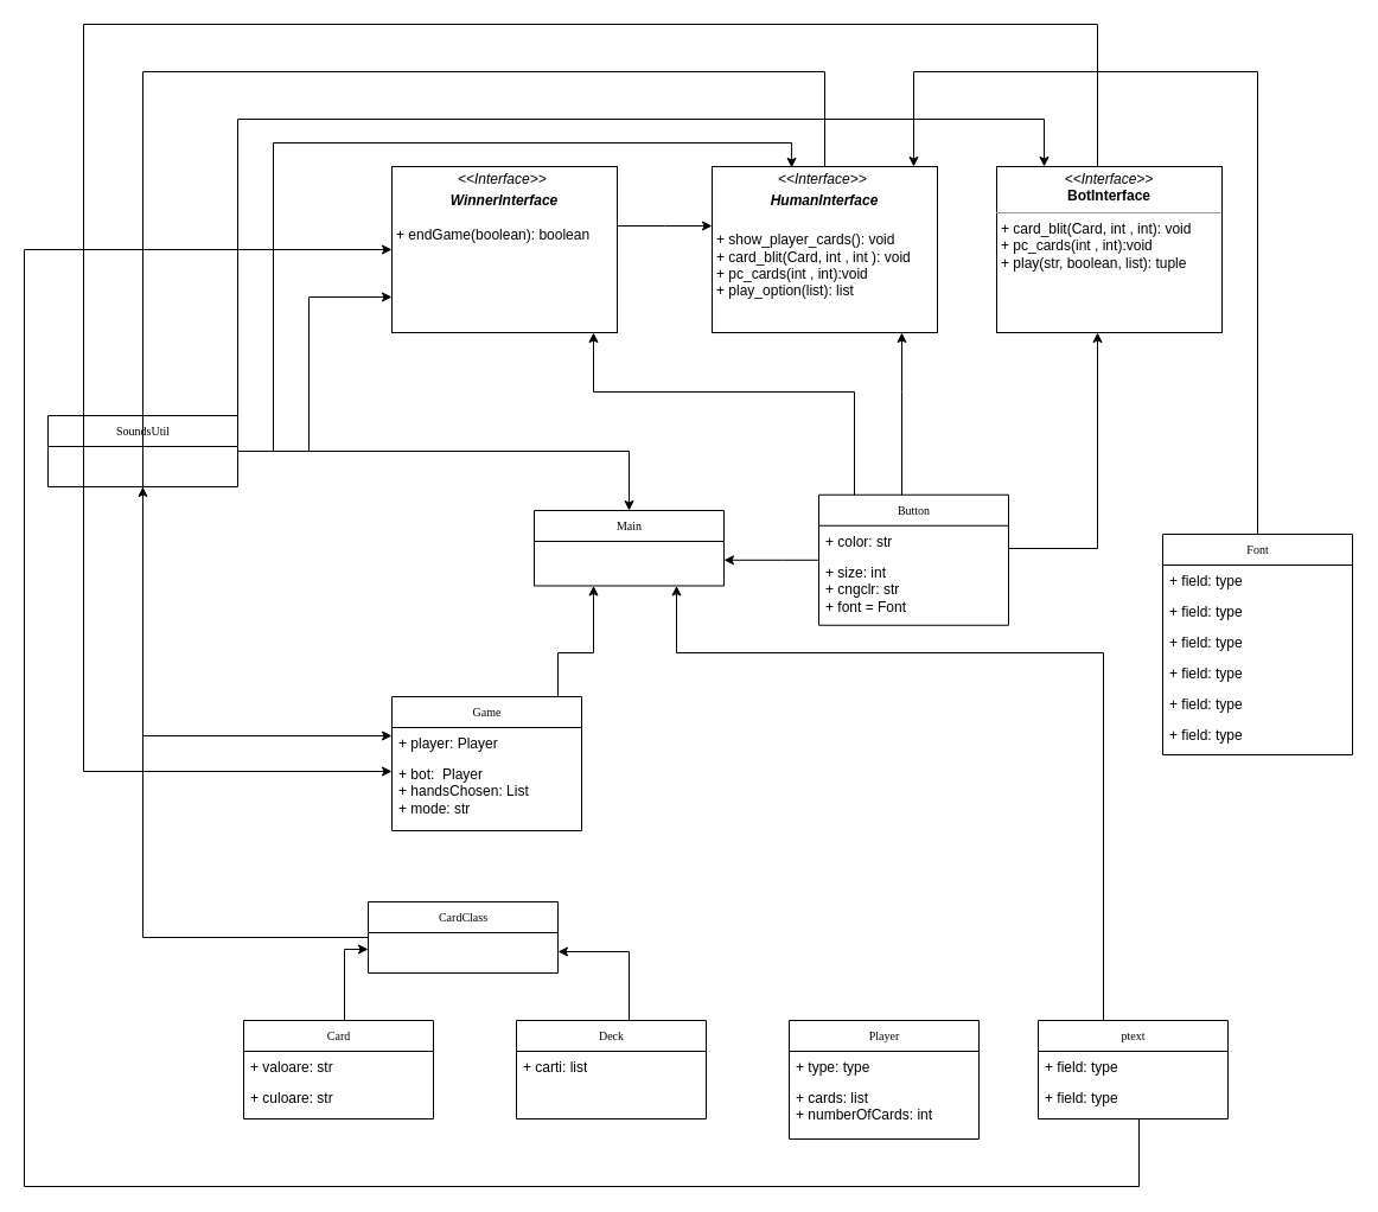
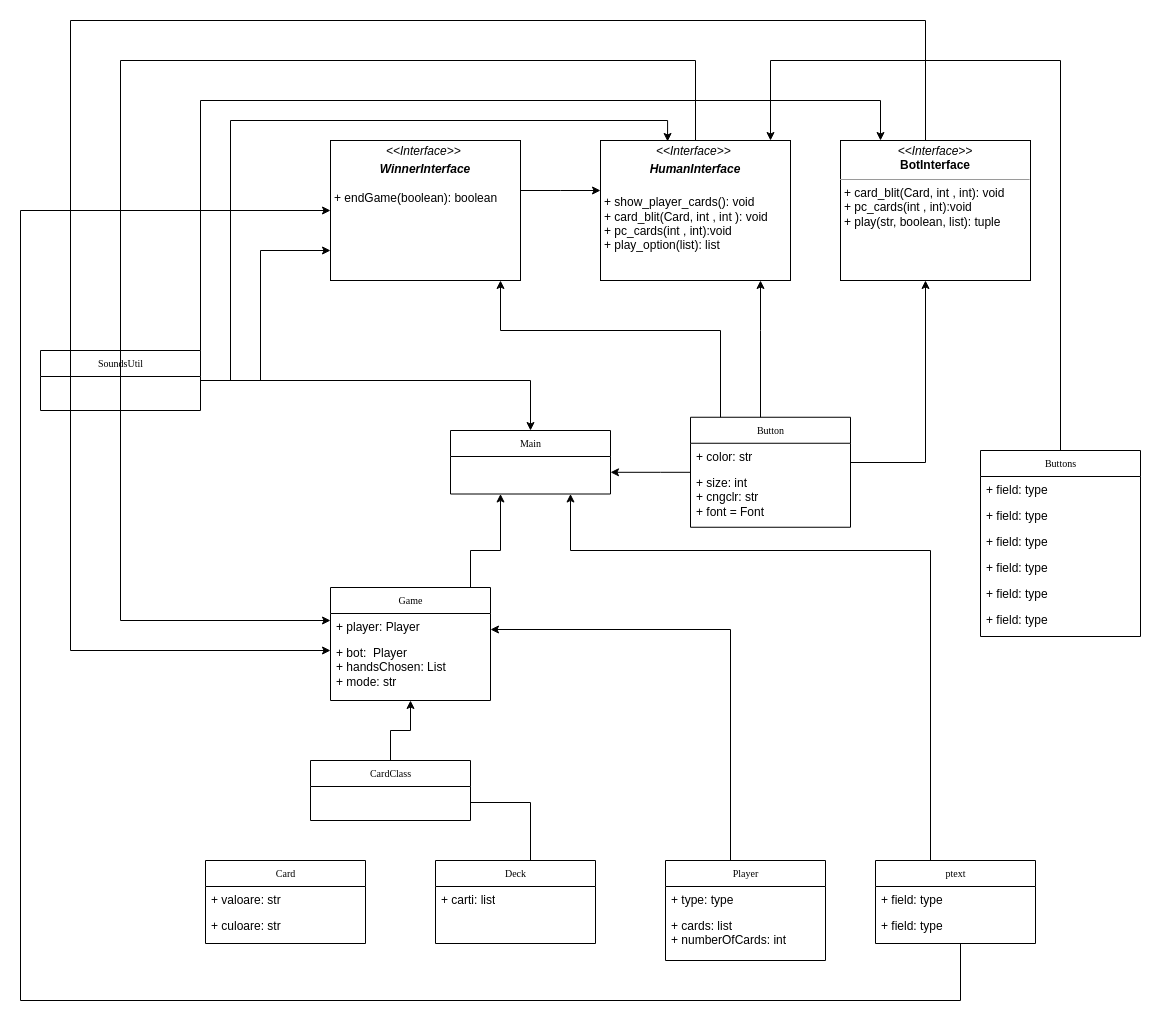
  <mxCell id="0" />
  <mxCell id="1" parent="0" />
- <mxCell id="2" value="Font" style="swimlane;html=1;fontStyle=0;childLayout=stackLayout;horizontal=1;startSize=26;fillColor=none;horizontalStack=0;resizeParent=1;resizeLast=0;collapsible=1;marginBottom=0;swimlaneFillColor=#ffffff;rounded=0;shadow=0;comic=0;labelBackgroundColor=none;strokeWidth=1;fontFamily=Verdana;fontSize=10;align=center;" parent="1" vertex="1"><mxGeometry x="980" y="450" width="160" height="186" as="geometry" /></mxCell>
+ <mxCell id="2" value="Buttons" style="swimlane;html=1;fontStyle=0;childLayout=stackLayout;horizontal=1;startSize=26;fillColor=none;horizontalStack=0;resizeParent=1;resizeLast=0;collapsible=1;marginBottom=0;swimlaneFillColor=#ffffff;rounded=0;shadow=0;comic=0;labelBackgroundColor=none;strokeWidth=1;fontFamily=Verdana;fontSize=10;align=center;" parent="1" vertex="1"><mxGeometry x="980" y="450" width="160" height="186" as="geometry" /></mxCell>
  <mxCell id="3" value="+ field: type" style="text;html=1;strokeColor=none;fillColor=none;align=left;verticalAlign=top;spacingLeft=4;spacingRight=4;whiteSpace=wrap;overflow=hidden;rotatable=0;points=[[0,0.5],[1,0.5]];portConstraint=eastwest;" parent="2" vertex="1"><mxGeometry y="26" width="160" height="26" as="geometry" /></mxCell>
  <mxCell id="4" value="+ field: type" style="text;html=1;strokeColor=none;fillColor=none;align=left;verticalAlign=top;spacingLeft=4;spacingRight=4;whiteSpace=wrap;overflow=hidden;rotatable=0;points=[[0,0.5],[1,0.5]];portConstraint=eastwest;" parent="2" vertex="1"><mxGeometry y="52" width="160" height="26" as="geometry" /></mxCell>
  <mxCell id="5" value="+ field: type" style="text;html=1;strokeColor=none;fillColor=none;align=left;verticalAlign=top;spacingLeft=4;spacingRight=4;whiteSpace=wrap;overflow=hidden;rotatable=0;points=[[0,0.5],[1,0.5]];portConstraint=eastwest;" parent="2" vertex="1"><mxGeometry y="78" width="160" height="26" as="geometry" /></mxCell>
  <mxCell id="6" value="+ field: type" style="text;html=1;strokeColor=none;fillColor=none;align=left;verticalAlign=top;spacingLeft=4;spacingRight=4;whiteSpace=wrap;overflow=hidden;rotatable=0;points=[[0,0.5],[1,0.5]];portConstraint=eastwest;" parent="2" vertex="1"><mxGeometry y="104" width="160" height="26" as="geometry" /></mxCell>
  <mxCell id="7" value="+ field: type" style="text;html=1;strokeColor=none;fillColor=none;align=left;verticalAlign=top;spacingLeft=4;spacingRight=4;whiteSpace=wrap;overflow=hidden;rotatable=0;points=[[0,0.5],[1,0.5]];portConstraint=eastwest;" parent="2" vertex="1"><mxGeometry y="130" width="160" height="26" as="geometry" /></mxCell>
  <mxCell id="8" value="+ field: type" style="text;html=1;strokeColor=none;fillColor=none;align=left;verticalAlign=top;spacingLeft=4;spacingRight=4;whiteSpace=wrap;overflow=hidden;rotatable=0;points=[[0,0.5],[1,0.5]];portConstraint=eastwest;" parent="2" vertex="1"><mxGeometry y="156" width="160" height="26" as="geometry" /></mxCell>
  <mxCell id="9" style="edgeStyle=orthogonalEdgeStyle;rounded=0;orthogonalLoop=1;jettySize=auto;html=1;startArrow=none;startFill=0;endArrow=classic;endFill=1;" edge="1" parent="1" source="12" target="26"><mxGeometry relative="1" as="geometry"><Array as="points"><mxPoint x="200" y="100" /><mxPoint x="880" y="100" /></Array></mxGeometry></mxCell>
  <mxCell id="10" style="edgeStyle=orthogonalEdgeStyle;rounded=0;orthogonalLoop=1;jettySize=auto;html=1;entryX=0.353;entryY=0.007;entryDx=0;entryDy=0;entryPerimeter=0;startArrow=none;startFill=0;endArrow=classic;endFill=1;" edge="1" parent="1" source="12" target="30"><mxGeometry relative="1" as="geometry"><Array as="points"><mxPoint x="230" y="120" /><mxPoint x="667" y="120" /></Array></mxGeometry></mxCell>
  <mxCell id="11" style="edgeStyle=orthogonalEdgeStyle;rounded=0;orthogonalLoop=1;jettySize=auto;html=1;startArrow=none;startFill=0;endArrow=classic;endFill=1;" edge="1" parent="1" source="12" target="32"><mxGeometry relative="1" as="geometry"><Array as="points"><mxPoint x="260" y="250" /></Array></mxGeometry></mxCell>
  <mxCell id="12" value="SoundsUtil" style="swimlane;html=1;fontStyle=0;childLayout=stackLayout;horizontal=1;startSize=26;fillColor=none;horizontalStack=0;resizeParent=1;resizeLast=0;collapsible=1;marginBottom=0;swimlaneFillColor=#ffffff;rounded=0;shadow=0;comic=0;labelBackgroundColor=none;strokeWidth=1;fontFamily=Verdana;fontSize=10;align=center;" parent="1" vertex="1"><mxGeometry x="40" y="350" width="160" height="60" as="geometry" /></mxCell>
  <mxCell id="13" style="edgeStyle=orthogonalEdgeStyle;rounded=0;orthogonalLoop=1;jettySize=auto;html=1;startArrow=none;startFill=0;endArrow=classic;endFill=1;" edge="1" parent="1" source="15" target="18"><mxGeometry relative="1" as="geometry"><Array as="points"><mxPoint x="930" y="550" /><mxPoint x="570" y="550" /></Array></mxGeometry></mxCell>
  <mxCell id="14" style="edgeStyle=orthogonalEdgeStyle;rounded=0;orthogonalLoop=1;jettySize=auto;html=1;startArrow=none;startFill=0;endArrow=classic;endFill=1;" edge="1" parent="1" source="15" target="32"><mxGeometry relative="1" as="geometry"><Array as="points"><mxPoint x="960" y="1000" /><mxPoint x="20" y="1000" /><mxPoint x="20" y="210" /></Array></mxGeometry></mxCell>
  <mxCell id="15" value="ptext" style="swimlane;html=1;fontStyle=0;childLayout=stackLayout;horizontal=1;startSize=26;fillColor=none;horizontalStack=0;resizeParent=1;resizeLast=0;collapsible=1;marginBottom=0;swimlaneFillColor=#ffffff;rounded=0;shadow=0;comic=0;labelBackgroundColor=none;strokeWidth=1;fontFamily=Verdana;fontSize=10;align=center;" parent="1" vertex="1"><mxGeometry x="875" y="860" width="160" height="83" as="geometry" /></mxCell>
  <mxCell id="16" value="+ field: type" style="text;html=1;strokeColor=none;fillColor=none;align=left;verticalAlign=top;spacingLeft=4;spacingRight=4;whiteSpace=wrap;overflow=hidden;rotatable=0;points=[[0,0.5],[1,0.5]];portConstraint=eastwest;" parent="15" vertex="1"><mxGeometry y="26" width="160" height="26" as="geometry" /></mxCell>
  <mxCell id="17" value="+ field: type" style="text;html=1;strokeColor=none;fillColor=none;align=left;verticalAlign=top;spacingLeft=4;spacingRight=4;whiteSpace=wrap;overflow=hidden;rotatable=0;points=[[0,0.5],[1,0.5]];portConstraint=eastwest;" parent="15" vertex="1"><mxGeometry y="52" width="160" height="26" as="geometry" /></mxCell>
  <mxCell id="18" value="Main" style="swimlane;html=1;fontStyle=0;childLayout=stackLayout;horizontal=1;startSize=26;fillColor=none;horizontalStack=0;resizeParent=1;resizeLast=0;collapsible=1;marginBottom=0;swimlaneFillColor=#ffffff;rounded=0;shadow=0;comic=0;labelBackgroundColor=none;strokeWidth=1;fontFamily=Verdana;fontSize=10;align=center;" parent="1" vertex="1"><mxGeometry x="450" y="430" width="160" height="63.5" as="geometry" /></mxCell>
  <mxCell id="19" style="edgeStyle=orthogonalEdgeStyle;rounded=0;orthogonalLoop=1;jettySize=auto;html=1;startArrow=none;startFill=0;endArrow=classic;endFill=1;" edge="1" parent="1" source="21" target="32"><mxGeometry relative="1" as="geometry"><Array as="points"><mxPoint x="720" y="330" /><mxPoint x="500" y="330" /></Array></mxGeometry></mxCell>
  <mxCell id="20" style="edgeStyle=orthogonalEdgeStyle;rounded=0;orthogonalLoop=1;jettySize=auto;html=1;startArrow=none;startFill=0;endArrow=classic;endFill=1;" edge="1" parent="1" source="21" target="18"><mxGeometry relative="1" as="geometry"><Array as="points"><mxPoint x="660" y="472" /><mxPoint x="660" y="472" /></Array></mxGeometry></mxCell>
  <mxCell id="21" value="Button" style="swimlane;html=1;fontStyle=0;childLayout=stackLayout;horizontal=1;startSize=26;fillColor=none;horizontalStack=0;resizeParent=1;resizeLast=0;collapsible=1;marginBottom=0;swimlaneFillColor=#ffffff;rounded=0;shadow=0;comic=0;labelBackgroundColor=none;strokeWidth=1;fontFamily=Verdana;fontSize=10;align=center;" parent="1" vertex="1"><mxGeometry x="690" y="416.75" width="160" height="110" as="geometry" /></mxCell>
  <mxCell id="22" value="+ color: str" style="text;html=1;strokeColor=none;fillColor=none;align=left;verticalAlign=top;spacingLeft=4;spacingRight=4;whiteSpace=wrap;overflow=hidden;rotatable=0;points=[[0,0.5],[1,0.5]];portConstraint=eastwest;" parent="21" vertex="1"><mxGeometry y="26" width="160" height="26" as="geometry" /></mxCell>
  <mxCell id="23" value="+ size: int&lt;br&gt;+ cngclr: str&lt;br&gt;+ font = Font" style="text;html=1;strokeColor=none;fillColor=none;align=left;verticalAlign=top;spacingLeft=4;spacingRight=4;whiteSpace=wrap;overflow=hidden;rotatable=0;points=[[0,0.5],[1,0.5]];portConstraint=eastwest;" parent="21" vertex="1"><mxGeometry y="52" width="160" height="58" as="geometry" /></mxCell>
  <mxCell id="24" style="edgeStyle=orthogonalEdgeStyle;rounded=0;orthogonalLoop=1;jettySize=auto;html=1;endArrow=none;endFill=0;startArrow=classic;startFill=1;" edge="1" parent="1" source="26" target="21"><mxGeometry relative="1" as="geometry"><Array as="points"><mxPoint x="925" y="462" /></Array></mxGeometry></mxCell>
  <mxCell id="25" style="edgeStyle=orthogonalEdgeStyle;rounded=0;orthogonalLoop=1;jettySize=auto;html=1;startArrow=none;startFill=0;endArrow=classic;endFill=1;" edge="1" parent="1" source="26" target="42"><mxGeometry relative="1" as="geometry"><Array as="points"><mxPoint x="925" y="20" /><mxPoint x="70" y="20" /><mxPoint x="70" y="650" /></Array></mxGeometry></mxCell>
  <mxCell id="26" value="&lt;p style=&quot;margin:0px;margin-top:4px;text-align:center;&quot;&gt;&lt;i&gt;&amp;lt;&amp;lt;Interface&amp;gt;&amp;gt;&lt;/i&gt;&lt;br&gt;&lt;b&gt;BotInterface&lt;/b&gt;&lt;/p&gt;&lt;hr size=&quot;1&quot;&gt;&lt;p style=&quot;margin:0px;margin-left:4px;&quot;&gt;&lt;/p&gt;&lt;p style=&quot;margin:0px;margin-left:4px;&quot;&gt;+&amp;nbsp;&lt;span style=&quot;background-color: initial;&quot;&gt;card_blit(Card,&amp;nbsp;&lt;/span&gt;int , int&lt;span style=&quot;background-color: initial;&quot;&gt;): void&lt;/span&gt;&lt;/p&gt;&lt;p style=&quot;margin: 0px 0px 0px 4px;&quot;&gt;+ pc_cards(int , int):void&lt;/p&gt;&lt;p style=&quot;margin: 0px 0px 0px 4px;&quot;&gt;+ play(str, boolean, list): tuple&lt;/p&gt;" style="verticalAlign=top;align=left;overflow=fill;fontSize=12;fontFamily=Helvetica;html=1;rounded=0;shadow=0;comic=0;labelBackgroundColor=none;strokeWidth=1" parent="1" vertex="1"><mxGeometry x="840" y="140" width="190" height="140" as="geometry" /></mxCell>
  <mxCell id="27" style="edgeStyle=orthogonalEdgeStyle;rounded=0;orthogonalLoop=1;jettySize=auto;html=1;endArrow=none;endFill=0;startArrow=classic;startFill=1;" edge="1" parent="1" source="30" target="21"><mxGeometry relative="1" as="geometry"><Array as="points"><mxPoint x="760" y="330" /><mxPoint x="760" y="330" /></Array></mxGeometry></mxCell>
  <mxCell id="28" style="edgeStyle=orthogonalEdgeStyle;rounded=0;orthogonalLoop=1;jettySize=auto;html=1;endArrow=none;endFill=0;startArrow=classic;startFill=1;" edge="1" parent="1" source="30" target="2"><mxGeometry relative="1" as="geometry"><Array as="points"><mxPoint x="770" y="60" /><mxPoint x="1060" y="60" /></Array></mxGeometry></mxCell>
  <mxCell id="29" style="edgeStyle=orthogonalEdgeStyle;rounded=0;orthogonalLoop=1;jettySize=auto;html=1;startArrow=none;startFill=0;endArrow=classic;endFill=1;" edge="1" parent="1" source="30" target="42"><mxGeometry relative="1" as="geometry"><Array as="points"><mxPoint x="695" y="60" /><mxPoint x="120" y="60" /><mxPoint x="120" y="620" /></Array></mxGeometry></mxCell>
  <mxCell id="30" value="&lt;p style=&quot;margin:0px;margin-top:4px;text-align:center;&quot;&gt;&lt;i&gt;&amp;lt;&amp;lt;Interface&amp;gt;&amp;gt;&amp;nbsp;&lt;/i&gt;&lt;/p&gt;&lt;p style=&quot;margin:0px;margin-top:4px;text-align:center;&quot;&gt;&lt;i&gt;&lt;b&gt;HumanInterface&lt;/b&gt;&lt;/i&gt;&lt;br&gt;&lt;/p&gt;&lt;p style=&quot;margin:0px;margin-top:4px;text-align:center;&quot;&gt;&lt;i&gt;&lt;b&gt;&lt;br&gt;&lt;/b&gt;&lt;/i&gt;&lt;/p&gt;&lt;p style=&quot;margin:0px;margin-left:4px;&quot;&gt;&lt;/p&gt;&lt;p style=&quot;margin:0px;margin-left:4px;&quot;&gt;+ show_player_cards(): void&lt;br&gt;+ card_blit(Card, int , int ): void&lt;/p&gt;&lt;p style=&quot;margin:0px;margin-left:4px;&quot;&gt;+ pc_cards(int , int):void&lt;/p&gt;&lt;p style=&quot;margin:0px;margin-left:4px;&quot;&gt;+ play_option(list): list&lt;/p&gt;" style="verticalAlign=top;align=left;overflow=fill;fontSize=12;fontFamily=Helvetica;html=1;rounded=0;shadow=0;comic=0;labelBackgroundColor=none;strokeWidth=1" parent="1" vertex="1"><mxGeometry x="600" y="140" width="190" height="140" as="geometry" /></mxCell>
  <mxCell id="31" value="" style="edgeStyle=orthogonalEdgeStyle;rounded=0;orthogonalLoop=1;jettySize=auto;html=1;startArrow=none;startFill=0;endArrow=classic;endFill=1;" edge="1" parent="1" source="32" target="30"><mxGeometry relative="1" as="geometry"><Array as="points"><mxPoint x="560" y="190" /><mxPoint x="560" y="190" /></Array></mxGeometry></mxCell>
  <mxCell id="32" value="&lt;p style=&quot;margin:0px;margin-top:4px;text-align:center;&quot;&gt;&lt;i&gt;&amp;lt;&amp;lt;Interface&amp;gt;&amp;gt;&lt;b&gt;&amp;nbsp;&lt;/b&gt;&lt;/i&gt;&lt;br&gt;&lt;/p&gt;&lt;p style=&quot;margin:0px;margin-top:4px;text-align:center;&quot;&gt;&lt;i&gt;&lt;b&gt;WinnerInterface&lt;/b&gt;&lt;/i&gt;&lt;/p&gt;&lt;p style=&quot;margin:0px;margin-left:4px;&quot;&gt;&lt;/p&gt;&lt;p style=&quot;margin:0px;margin-left:4px;&quot;&gt;&lt;br&gt;+ endGame(boolean): boolean&lt;br&gt;&lt;/p&gt;" style="verticalAlign=top;align=left;overflow=fill;fontSize=12;fontFamily=Helvetica;html=1;rounded=0;shadow=0;comic=0;labelBackgroundColor=none;strokeWidth=1" parent="1" vertex="1"><mxGeometry x="330" y="140" width="190" height="140" as="geometry" /></mxCell>
+ <mxCell id="33" style="edgeStyle=orthogonalEdgeStyle;rounded=0;orthogonalLoop=1;jettySize=auto;html=1;startArrow=none;startFill=0;endArrow=classic;endFill=1;" edge="1" parent="1" source="34" target="42"><mxGeometry relative="1" as="geometry"><Array as="points"><mxPoint x="730" y="629" /></Array></mxGeometry></mxCell>
  <mxCell id="34" value="Player" style="swimlane;html=1;fontStyle=0;childLayout=stackLayout;horizontal=1;startSize=26;fillColor=none;horizontalStack=0;resizeParent=1;resizeLast=0;collapsible=1;marginBottom=0;swimlaneFillColor=#ffffff;rounded=0;shadow=0;comic=0;labelBackgroundColor=none;strokeWidth=1;fontFamily=Verdana;fontSize=10;align=center;" vertex="1" parent="1"><mxGeometry x="665" y="860" width="160" height="100" as="geometry" /></mxCell>
  <mxCell id="35" value="+ type: type" style="text;html=1;strokeColor=none;fillColor=none;align=left;verticalAlign=top;spacingLeft=4;spacingRight=4;whiteSpace=wrap;overflow=hidden;rotatable=0;points=[[0,0.5],[1,0.5]];portConstraint=eastwest;" vertex="1" parent="34"><mxGeometry y="26" width="160" height="26" as="geometry" /></mxCell>
  <mxCell id="36" value="+ cards: list&lt;br&gt;+ numberOfCards: int" style="text;html=1;strokeColor=none;fillColor=none;align=left;verticalAlign=top;spacingLeft=4;spacingRight=4;whiteSpace=wrap;overflow=hidden;rotatable=0;points=[[0,0.5],[1,0.5]];portConstraint=eastwest;" vertex="1" parent="34"><mxGeometry y="52" width="160" height="48" as="geometry" /></mxCell>
- <mxCell id="37" style="edgeStyle=orthogonalEdgeStyle;rounded=0;orthogonalLoop=1;jettySize=auto;html=1;startArrow=none;startFill=0;endArrow=classic;endFill=1;" edge="1" parent="1" source="38" target="49"><mxGeometry relative="1" as="geometry"><Array as="points"><mxPoint x="290" y="800" /></Array></mxGeometry></mxCell>
  <mxCell id="38" value="Card" style="swimlane;html=1;fontStyle=0;childLayout=stackLayout;horizontal=1;startSize=26;fillColor=none;horizontalStack=0;resizeParent=1;resizeLast=0;collapsible=1;marginBottom=0;swimlaneFillColor=#ffffff;rounded=0;shadow=0;comic=0;labelBackgroundColor=none;strokeWidth=1;fontFamily=Verdana;fontSize=10;align=center;" vertex="1" parent="1"><mxGeometry x="205" y="860" width="160" height="83" as="geometry" /></mxCell>
  <mxCell id="39" value="+ valoare: str" style="text;html=1;strokeColor=none;fillColor=none;align=left;verticalAlign=top;spacingLeft=4;spacingRight=4;whiteSpace=wrap;overflow=hidden;rotatable=0;points=[[0,0.5],[1,0.5]];portConstraint=eastwest;" vertex="1" parent="38"><mxGeometry y="26" width="160" height="26" as="geometry" /></mxCell>
  <mxCell id="40" value="+ culoare: str" style="text;html=1;strokeColor=none;fillColor=none;align=left;verticalAlign=top;spacingLeft=4;spacingRight=4;whiteSpace=wrap;overflow=hidden;rotatable=0;points=[[0,0.5],[1,0.5]];portConstraint=eastwest;" vertex="1" parent="38"><mxGeometry y="52" width="160" height="26" as="geometry" /></mxCell>
  <mxCell id="41" style="edgeStyle=orthogonalEdgeStyle;rounded=0;orthogonalLoop=1;jettySize=auto;html=1;startArrow=none;startFill=0;endArrow=classic;endFill=1;" edge="1" parent="1" source="42" target="18"><mxGeometry relative="1" as="geometry"><Array as="points"><mxPoint x="470" y="550" /><mxPoint x="500" y="550" /></Array></mxGeometry></mxCell>
  <mxCell id="42" value="Game" style="swimlane;html=1;fontStyle=0;childLayout=stackLayout;horizontal=1;startSize=26;fillColor=none;horizontalStack=0;resizeParent=1;resizeLast=0;collapsible=1;marginBottom=0;swimlaneFillColor=#ffffff;rounded=0;shadow=0;comic=0;labelBackgroundColor=none;strokeWidth=1;fontFamily=Verdana;fontSize=10;align=center;" vertex="1" parent="1"><mxGeometry x="330" y="587" width="160" height="113" as="geometry" /></mxCell>
  <mxCell id="43" value="+ player: Player" style="text;html=1;strokeColor=none;fillColor=none;align=left;verticalAlign=top;spacingLeft=4;spacingRight=4;whiteSpace=wrap;overflow=hidden;rotatable=0;points=[[0,0.5],[1,0.5]];portConstraint=eastwest;" vertex="1" parent="42"><mxGeometry y="26" width="160" height="26" as="geometry" /></mxCell>
  <mxCell id="44" value="+ bot:&amp;nbsp; Player&lt;br&gt;+ handsChosen: List&lt;br&gt;+ mode: str" style="text;html=1;strokeColor=none;fillColor=none;align=left;verticalAlign=top;spacingLeft=4;spacingRight=4;whiteSpace=wrap;overflow=hidden;rotatable=0;points=[[0,0.5],[1,0.5]];portConstraint=eastwest;" vertex="1" parent="42"><mxGeometry y="52" width="160" height="58" as="geometry" /></mxCell>
- <mxCell id="45" style="edgeStyle=orthogonalEdgeStyle;rounded=0;orthogonalLoop=1;jettySize=auto;html=1;startArrow=none;startFill=0;endArrow=classic;endFill=1;" edge="1" parent="1" source="46" target="49"><mxGeometry relative="1" as="geometry"><Array as="points"><mxPoint x="530" y="802" /></Array></mxGeometry></mxCell>
+ <mxCell id="45" style="edgeStyle=orthogonalEdgeStyle;rounded=0;orthogonalLoop=1;jettySize=auto;html=1;startArrow=none;startFill=0;endArrow=none;endFill=1;" edge="1" parent="1" source="46" target="49"><mxGeometry relative="1" as="geometry"><Array as="points"><mxPoint x="530" y="802" /></Array></mxGeometry></mxCell>
  <mxCell id="46" value="Deck" style="swimlane;html=1;fontStyle=0;childLayout=stackLayout;horizontal=1;startSize=26;fillColor=none;horizontalStack=0;resizeParent=1;resizeLast=0;collapsible=1;marginBottom=0;swimlaneFillColor=#ffffff;rounded=0;shadow=0;comic=0;labelBackgroundColor=none;strokeWidth=1;fontFamily=Verdana;fontSize=10;align=center;" vertex="1" parent="1"><mxGeometry x="435" y="860" width="160" height="83" as="geometry" /></mxCell>
  <mxCell id="47" value="+ carti: list" style="text;html=1;strokeColor=none;fillColor=none;align=left;verticalAlign=top;spacingLeft=4;spacingRight=4;whiteSpace=wrap;overflow=hidden;rotatable=0;points=[[0,0.5],[1,0.5]];portConstraint=eastwest;" vertex="1" parent="46"><mxGeometry y="26" width="160" height="26" as="geometry" /></mxCell>
- <mxCell id="48" style="edgeStyle=orthogonalEdgeStyle;rounded=0;orthogonalLoop=1;jettySize=auto;html=1;startArrow=none;startFill=0;endArrow=classic;endFill=1;" edge="1" parent="1" source="49" target="12"><mxGeometry relative="1" as="geometry" /></mxCell>
+ <mxCell id="48" style="edgeStyle=orthogonalEdgeStyle;rounded=0;orthogonalLoop=1;jettySize=auto;html=1;startArrow=none;startFill=0;endArrow=classic;endFill=1;" edge="1" parent="1" source="49" target="42"><mxGeometry relative="1" as="geometry" /></mxCell>
  <mxCell id="49" value="CardClass" style="swimlane;html=1;fontStyle=0;childLayout=stackLayout;horizontal=1;startSize=26;fillColor=none;horizontalStack=0;resizeParent=1;resizeLast=0;collapsible=1;marginBottom=0;swimlaneFillColor=#ffffff;rounded=0;shadow=0;comic=0;labelBackgroundColor=none;strokeWidth=1;fontFamily=Verdana;fontSize=10;align=center;" vertex="1" parent="1"><mxGeometry x="310" y="760" width="160" height="60" as="geometry" /></mxCell>
  <mxCell id="50" style="edgeStyle=orthogonalEdgeStyle;rounded=0;orthogonalLoop=1;jettySize=auto;html=1;startArrow=none;startFill=0;endArrow=classic;endFill=1;" edge="1" parent="1" source="12" target="18"><mxGeometry relative="1" as="geometry"><Array as="points"><mxPoint x="530" y="380" /></Array></mxGeometry></mxCell>
